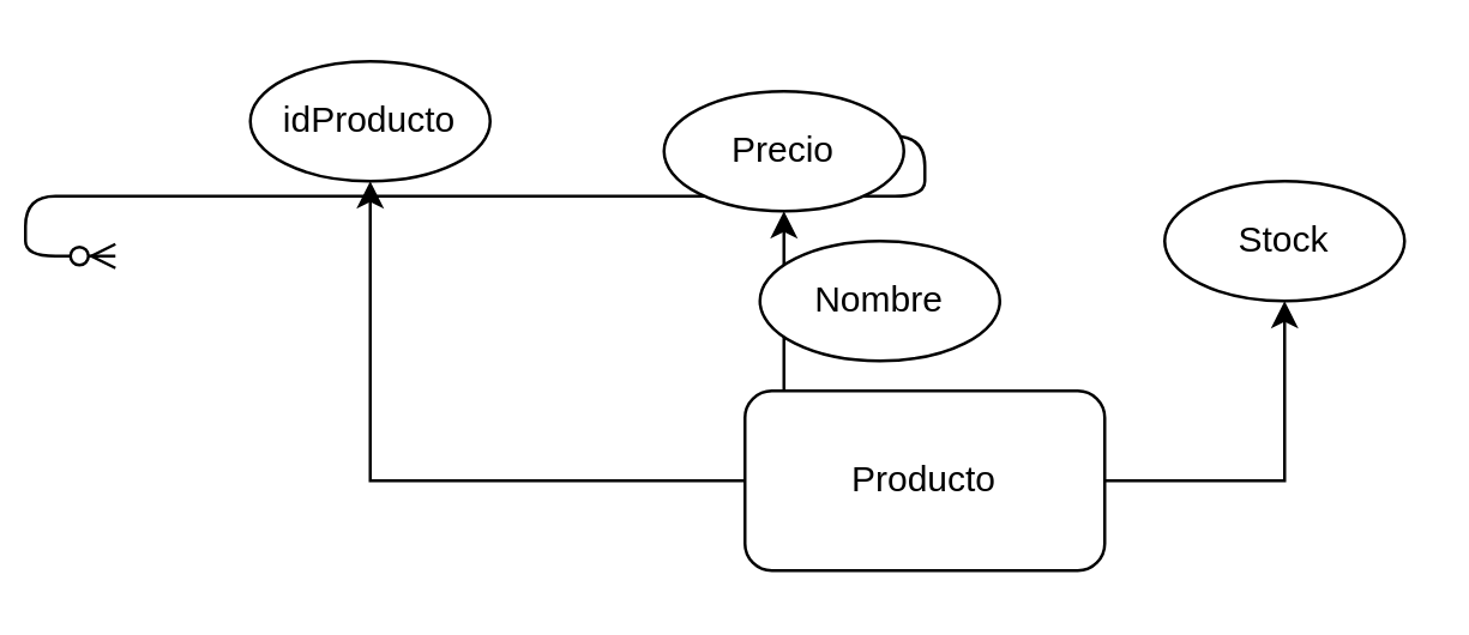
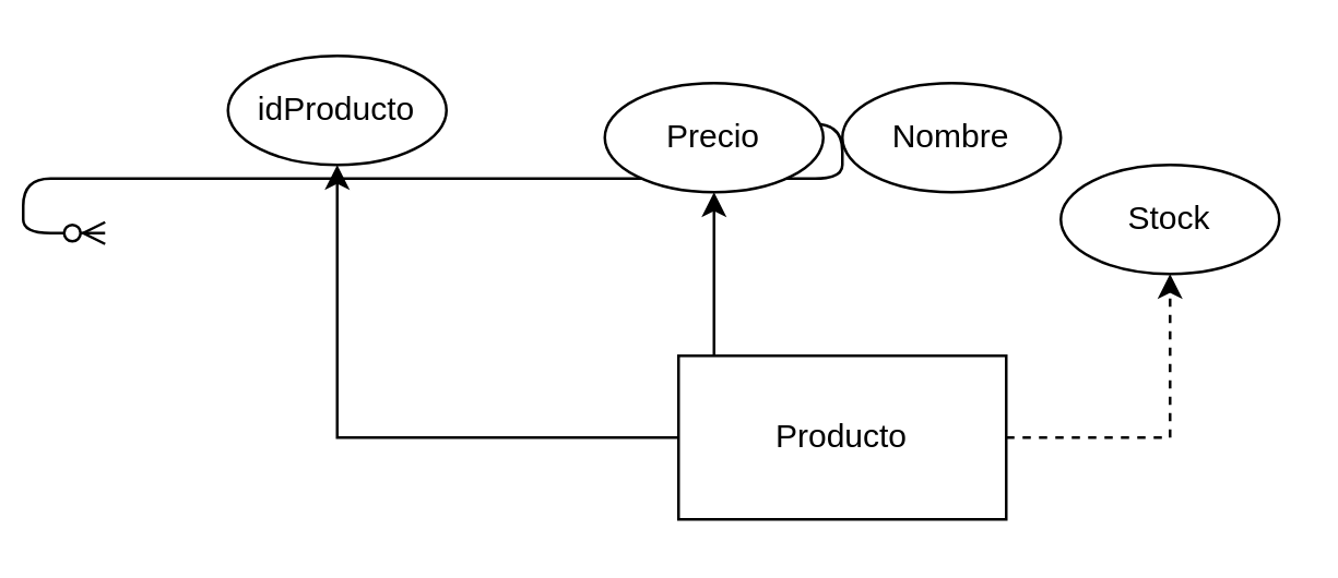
  <mxCell id="0" />
  <mxCell id="1" parent="0" />
  <mxCell id="2" value="" style="edgeStyle=entityRelationEdgeStyle;endArrow=ERzeroToMany;startArrow=ERone;endFill=1;startFill=0;" parent="1" edge="1"><mxGeometry width="100" height="100" relative="1" as="geometry"><mxPoint x="260" y="45" as="sourcePoint" /><mxPoint x="20" y="85" as="targetPoint" /></mxGeometry></mxCell>
- <mxCell id="3" style="edgeStyle=orthogonalEdgeStyle;rounded=0;orthogonalLoop=1;jettySize=auto;html=1;exitX=1;exitY=0.5;exitDx=0;exitDy=0;" edge="1" parent="1" source="6" target="7"><mxGeometry relative="1" as="geometry" /></mxCell>
+ <mxCell id="3" style="edgeStyle=orthogonalEdgeStyle;rounded=0;orthogonalLoop=1;jettySize=auto;html=1;exitX=1;exitY=0.5;exitDx=0;exitDy=0;dashed=1;" edge="1" parent="1" source="6" target="7"><mxGeometry relative="1" as="geometry" /></mxCell>
  <mxCell id="4" style="edgeStyle=orthogonalEdgeStyle;rounded=0;orthogonalLoop=1;jettySize=auto;html=1;exitX=0.25;exitY=0;exitDx=0;exitDy=0;entryX=0.5;entryY=1;entryDx=0;entryDy=0;" edge="1" parent="1" source="6" target="9"><mxGeometry relative="1" as="geometry"><Array as="points"><mxPoint x="243" y="130" /></Array></mxGeometry></mxCell>
  <mxCell id="5" style="edgeStyle=orthogonalEdgeStyle;rounded=0;orthogonalLoop=1;jettySize=auto;html=1;exitX=0;exitY=0.5;exitDx=0;exitDy=0;entryX=0.5;entryY=1;entryDx=0;entryDy=0;" edge="1" parent="1" source="6" target="10"><mxGeometry relative="1" as="geometry"><mxPoint x="180" y="100" as="targetPoint" /></mxGeometry></mxCell>
- <mxCell id="6" value="Producto" style="whiteSpace=wrap;html=1;rounded=1;" vertex="1" parent="1"><mxGeometry x="230" y="130" width="120" height="60" as="geometry" /></mxCell>
+ <mxCell id="6" value="Producto" style="rounded=0;whiteSpace=wrap;html=1;" vertex="1" parent="1"><mxGeometry x="230" y="130" width="120" height="60" as="geometry" /></mxCell>
  <mxCell id="7" value="Stock" style="ellipse;whiteSpace=wrap;html=1;" vertex="1" parent="1"><mxGeometry x="370" y="60" width="80" height="40" as="geometry" /></mxCell>
- <mxCell id="8" value="Nombre" style="ellipse;whiteSpace=wrap;html=1;" vertex="1" parent="1"><mxGeometry x="235" y="80" width="80" height="40" as="geometry" /></mxCell>
+ <mxCell id="8" value="Nombre" style="ellipse;whiteSpace=wrap;html=1;" vertex="1" parent="1"><mxGeometry x="290" y="30" width="80" height="40" as="geometry" /></mxCell>
  <mxCell id="9" value="Precio" style="ellipse;whiteSpace=wrap;html=1;" vertex="1" parent="1"><mxGeometry x="203" y="30" width="80" height="40" as="geometry" /></mxCell>
  <mxCell id="10" value="idProducto" style="ellipse;whiteSpace=wrap;html=1;" vertex="1" parent="1"><mxGeometry x="65" y="20" width="80" height="40" as="geometry" /></mxCell>
